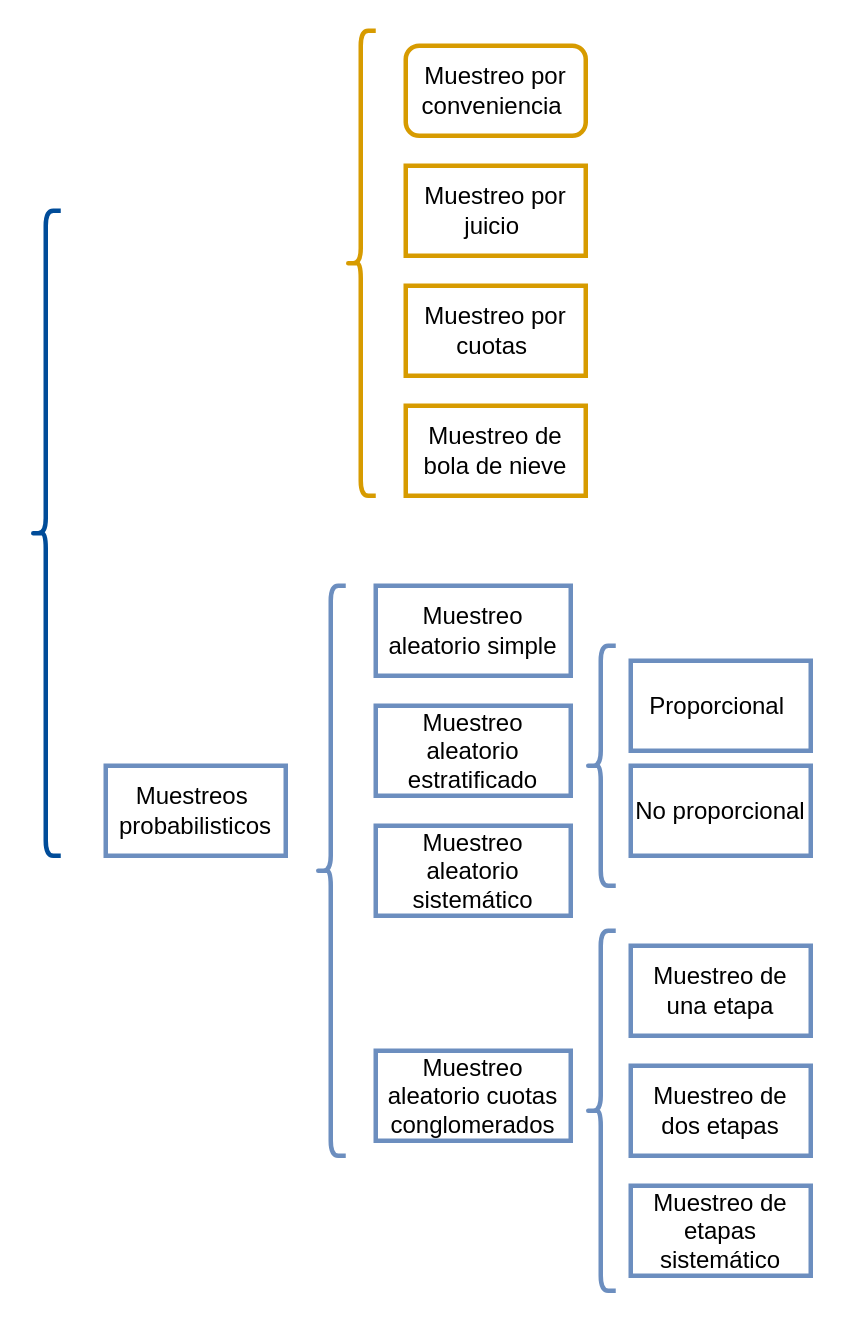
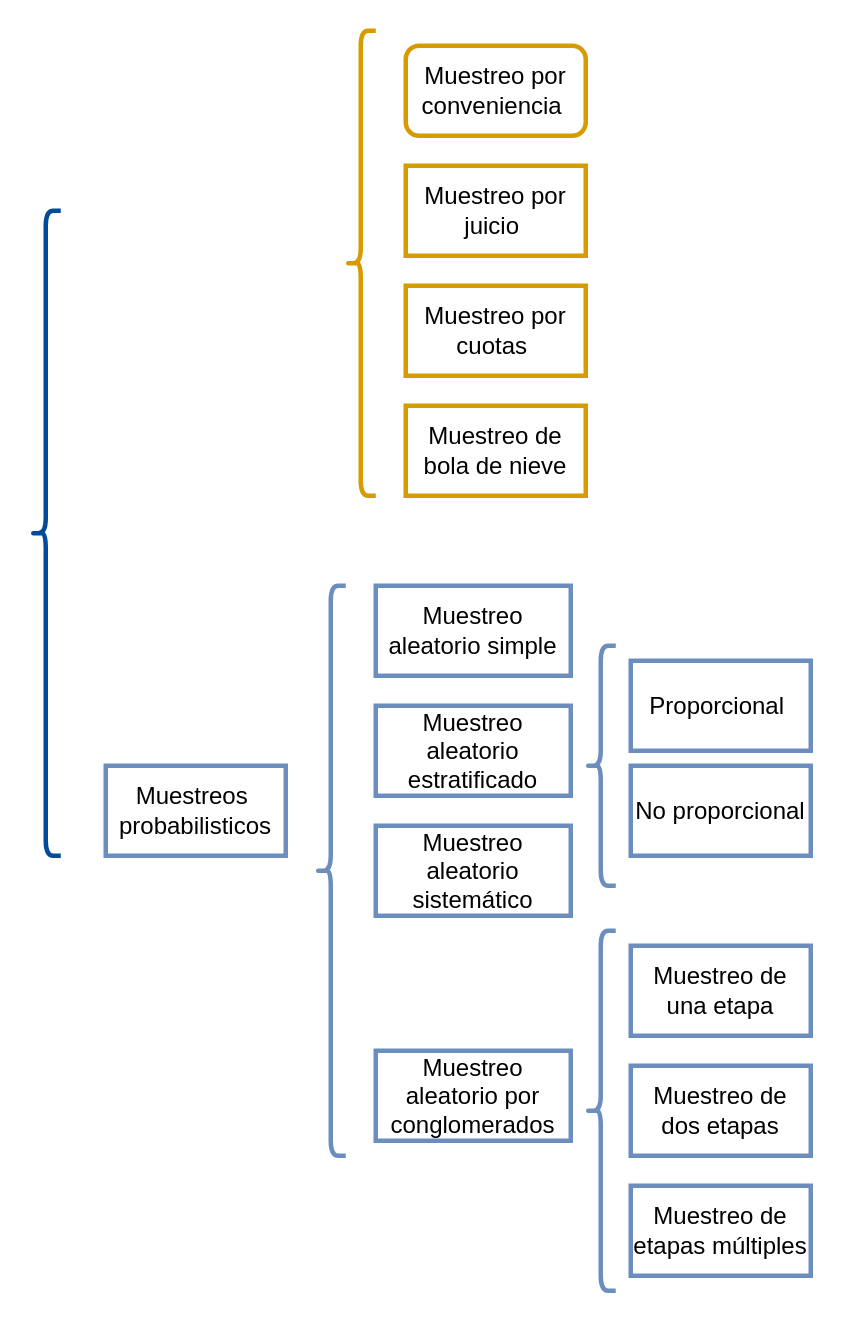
  <mxCell id="0" />
  <mxCell id="1" parent="0" />
  <mxCell id="2" value="&lt;span&gt;&lt;font style=&quot;font-size: 16px&quot;&gt;Muestreos&amp;nbsp; probabilisticos&lt;/font&gt;&lt;/span&gt;" style="rounded=0;whiteSpace=wrap;html=1;fillColor=none;strokeColor=#6c8ebf;fontStyle=0;strokeWidth=3;" parent="1" vertex="1"><mxGeometry x="70" y="510" width="120" height="60" as="geometry" /></mxCell>
  <mxCell id="3" value="&lt;span&gt;&lt;font style=&quot;font-size: 16px&quot;&gt;Muestreo aleatorio simple&lt;/font&gt;&lt;/span&gt;" style="rounded=0;whiteSpace=wrap;html=1;fillColor=none;strokeColor=#6c8ebf;fontStyle=0;strokeWidth=3;" parent="1" vertex="1"><mxGeometry x="250" y="390" width="130" height="60" as="geometry" /></mxCell>
  <mxCell id="4" value="&lt;span&gt;&lt;font style=&quot;font-size: 16px&quot;&gt;Muestreo aleatorio estratificado&lt;/font&gt;&lt;/span&gt;" style="rounded=0;whiteSpace=wrap;html=1;fillColor=none;strokeColor=#6c8ebf;fontStyle=0;strokeWidth=3;" parent="1" vertex="1"><mxGeometry x="250" y="470" width="130" height="60" as="geometry" /></mxCell>
  <mxCell id="5" value="&lt;span&gt;&lt;font style=&quot;font-size: 16px&quot;&gt;Muestreo aleatorio sistemático&lt;/font&gt;&lt;/span&gt;" style="rounded=0;whiteSpace=wrap;html=1;fillColor=none;strokeColor=#6c8ebf;fontStyle=0;strokeWidth=3;" parent="1" vertex="1"><mxGeometry x="250" y="550" width="130" height="60" as="geometry" /></mxCell>
- <mxCell id="6" value="&lt;span&gt;&lt;font style=&quot;font-size: 16px&quot;&gt;Muestreo aleatorio cuotas conglomerados&lt;/font&gt;&lt;/span&gt;" style="rounded=0;whiteSpace=wrap;html=1;fillColor=none;strokeColor=#6c8ebf;fontStyle=0;strokeWidth=3;" parent="1" vertex="1"><mxGeometry x="250" y="700" width="130" height="60" as="geometry" /></mxCell>
+ <mxCell id="6" value="&lt;span&gt;&lt;font style=&quot;font-size: 16px&quot;&gt;Muestreo aleatorio por conglomerados&lt;/font&gt;&lt;/span&gt;" style="rounded=0;whiteSpace=wrap;html=1;fillColor=none;strokeColor=#6c8ebf;fontStyle=0;strokeWidth=3;" parent="1" vertex="1"><mxGeometry x="250" y="700" width="130" height="60" as="geometry" /></mxCell>
  <mxCell id="7" value="&lt;span&gt;&lt;font style=&quot;font-size: 16px&quot;&gt;Muestreo de una etapa&lt;/font&gt;&lt;/span&gt;" style="rounded=0;whiteSpace=wrap;html=1;fillColor=none;strokeColor=#6c8ebf;fontStyle=0;strokeWidth=3;" parent="1" vertex="1"><mxGeometry x="420" y="630" width="120" height="60" as="geometry" /></mxCell>
  <mxCell id="8" value="&lt;span&gt;&lt;font style=&quot;font-size: 16px&quot;&gt;Muestreo de dos etapas&lt;/font&gt;&lt;/span&gt;" style="rounded=0;whiteSpace=wrap;html=1;fillColor=none;strokeColor=#6c8ebf;fontStyle=0;strokeWidth=3;" parent="1" vertex="1"><mxGeometry x="420" y="710" width="120" height="60" as="geometry" /></mxCell>
- <mxCell id="9" value="&lt;span&gt;&lt;font style=&quot;font-size: 16px&quot;&gt;Muestreo de etapas sistemático&lt;/font&gt;&lt;/span&gt;" style="rounded=0;whiteSpace=wrap;html=1;fillColor=none;strokeColor=#6c8ebf;fontStyle=0;strokeWidth=3;" parent="1" vertex="1"><mxGeometry x="420" y="790" width="120" height="60" as="geometry" /></mxCell>
+ <mxCell id="9" value="&lt;span&gt;&lt;font style=&quot;font-size: 16px&quot;&gt;Muestreo de etapas múltiples&lt;/font&gt;&lt;/span&gt;" style="rounded=0;whiteSpace=wrap;html=1;fillColor=none;strokeColor=#6c8ebf;fontStyle=0;strokeWidth=3;" parent="1" vertex="1"><mxGeometry x="420" y="790" width="120" height="60" as="geometry" /></mxCell>
  <mxCell id="10" value="&lt;span&gt;&lt;font style=&quot;font-size: 16px&quot;&gt;Proporcional&amp;nbsp;&lt;/font&gt;&lt;/span&gt;" style="rounded=0;whiteSpace=wrap;html=1;fillColor=none;strokeColor=#6c8ebf;fontStyle=0;strokeWidth=3;" parent="1" vertex="1"><mxGeometry x="420" y="440" width="120" height="60" as="geometry" /></mxCell>
  <mxCell id="11" value="&lt;span&gt;&lt;font style=&quot;font-size: 16px&quot;&gt;No proporcional&lt;/font&gt;&lt;/span&gt;" style="rounded=0;whiteSpace=wrap;html=1;fillColor=none;strokeColor=#6c8ebf;fontStyle=0;strokeWidth=3;" parent="1" vertex="1"><mxGeometry x="420" y="510" width="120" height="60" as="geometry" /></mxCell>
  <mxCell id="12" value="&lt;span&gt;&lt;font style=&quot;font-size: 16px&quot;&gt;Muestreo por conveniencia&amp;nbsp;&lt;/font&gt;&lt;/span&gt;" style="whiteSpace=wrap;html=1;fillColor=none;strokeColor=#d79b00;fontStyle=0;strokeWidth=3;rounded=1;" parent="1" vertex="1"><mxGeometry x="270" y="30" width="120" height="60" as="geometry" /></mxCell>
  <mxCell id="13" value="&lt;span&gt;&lt;font style=&quot;font-size: 16px&quot;&gt;Muestreo por juicio&amp;nbsp;&lt;/font&gt;&lt;/span&gt;" style="rounded=0;whiteSpace=wrap;html=1;fillColor=none;strokeColor=#d79b00;fontStyle=0;strokeWidth=3;" parent="1" vertex="1"><mxGeometry x="270" y="110" width="120" height="60" as="geometry" /></mxCell>
  <mxCell id="14" value="&lt;span&gt;&lt;font style=&quot;font-size: 16px&quot;&gt;Muestreo por cuotas&amp;nbsp;&lt;/font&gt;&lt;/span&gt;" style="rounded=0;whiteSpace=wrap;html=1;fillColor=none;strokeColor=#d79b00;fontStyle=0;strokeWidth=3;" parent="1" vertex="1"><mxGeometry x="270" y="190" width="120" height="60" as="geometry" /></mxCell>
  <mxCell id="15" value="&lt;span&gt;&lt;font style=&quot;font-size: 16px&quot;&gt;Muestreo de bola de nieve&lt;/font&gt;&lt;/span&gt;" style="rounded=0;whiteSpace=wrap;html=1;fillColor=none;strokeColor=#d79b00;fontStyle=0;strokeWidth=3;" parent="1" vertex="1"><mxGeometry x="270" y="270" width="120" height="60" as="geometry" /></mxCell>
  <mxCell id="16" value="" style="shape=curlyBracket;whiteSpace=wrap;html=1;rounded=1;fillColor=#ffe6cc;strokeColor=#d79b00;strokeWidth=3;fontStyle=0" parent="1" vertex="1"><mxGeometry x="230" y="20" width="20" height="310" as="geometry" /></mxCell>
  <mxCell id="17" value="" style="shape=curlyBracket;whiteSpace=wrap;html=1;rounded=1;fillColor=#dae8fc;strokeColor=#6c8ebf;strokeWidth=3;fontStyle=0" parent="1" vertex="1"><mxGeometry x="210" y="390" width="20" height="380" as="geometry" /></mxCell>
  <mxCell id="18" value="" style="shape=curlyBracket;whiteSpace=wrap;html=1;rounded=1;fillColor=#dae8fc;strokeColor=#004C99;strokeWidth=3;fontStyle=0" parent="1" vertex="1"><mxGeometry x="20" y="140" width="20" height="430" as="geometry" /></mxCell>
  <mxCell id="19" value="" style="shape=curlyBracket;whiteSpace=wrap;html=1;rounded=1;fillColor=none;strokeColor=#6c8ebf;strokeWidth=3;fontStyle=0" parent="1" vertex="1"><mxGeometry x="390" y="620" width="20" height="240" as="geometry" /></mxCell>
  <mxCell id="20" value="" style="shape=curlyBracket;whiteSpace=wrap;html=1;rounded=1;fillColor=none;strokeColor=#6c8ebf;strokeWidth=3;fontStyle=0" parent="1" vertex="1"><mxGeometry x="390" y="430" width="20" height="160" as="geometry" /></mxCell>
